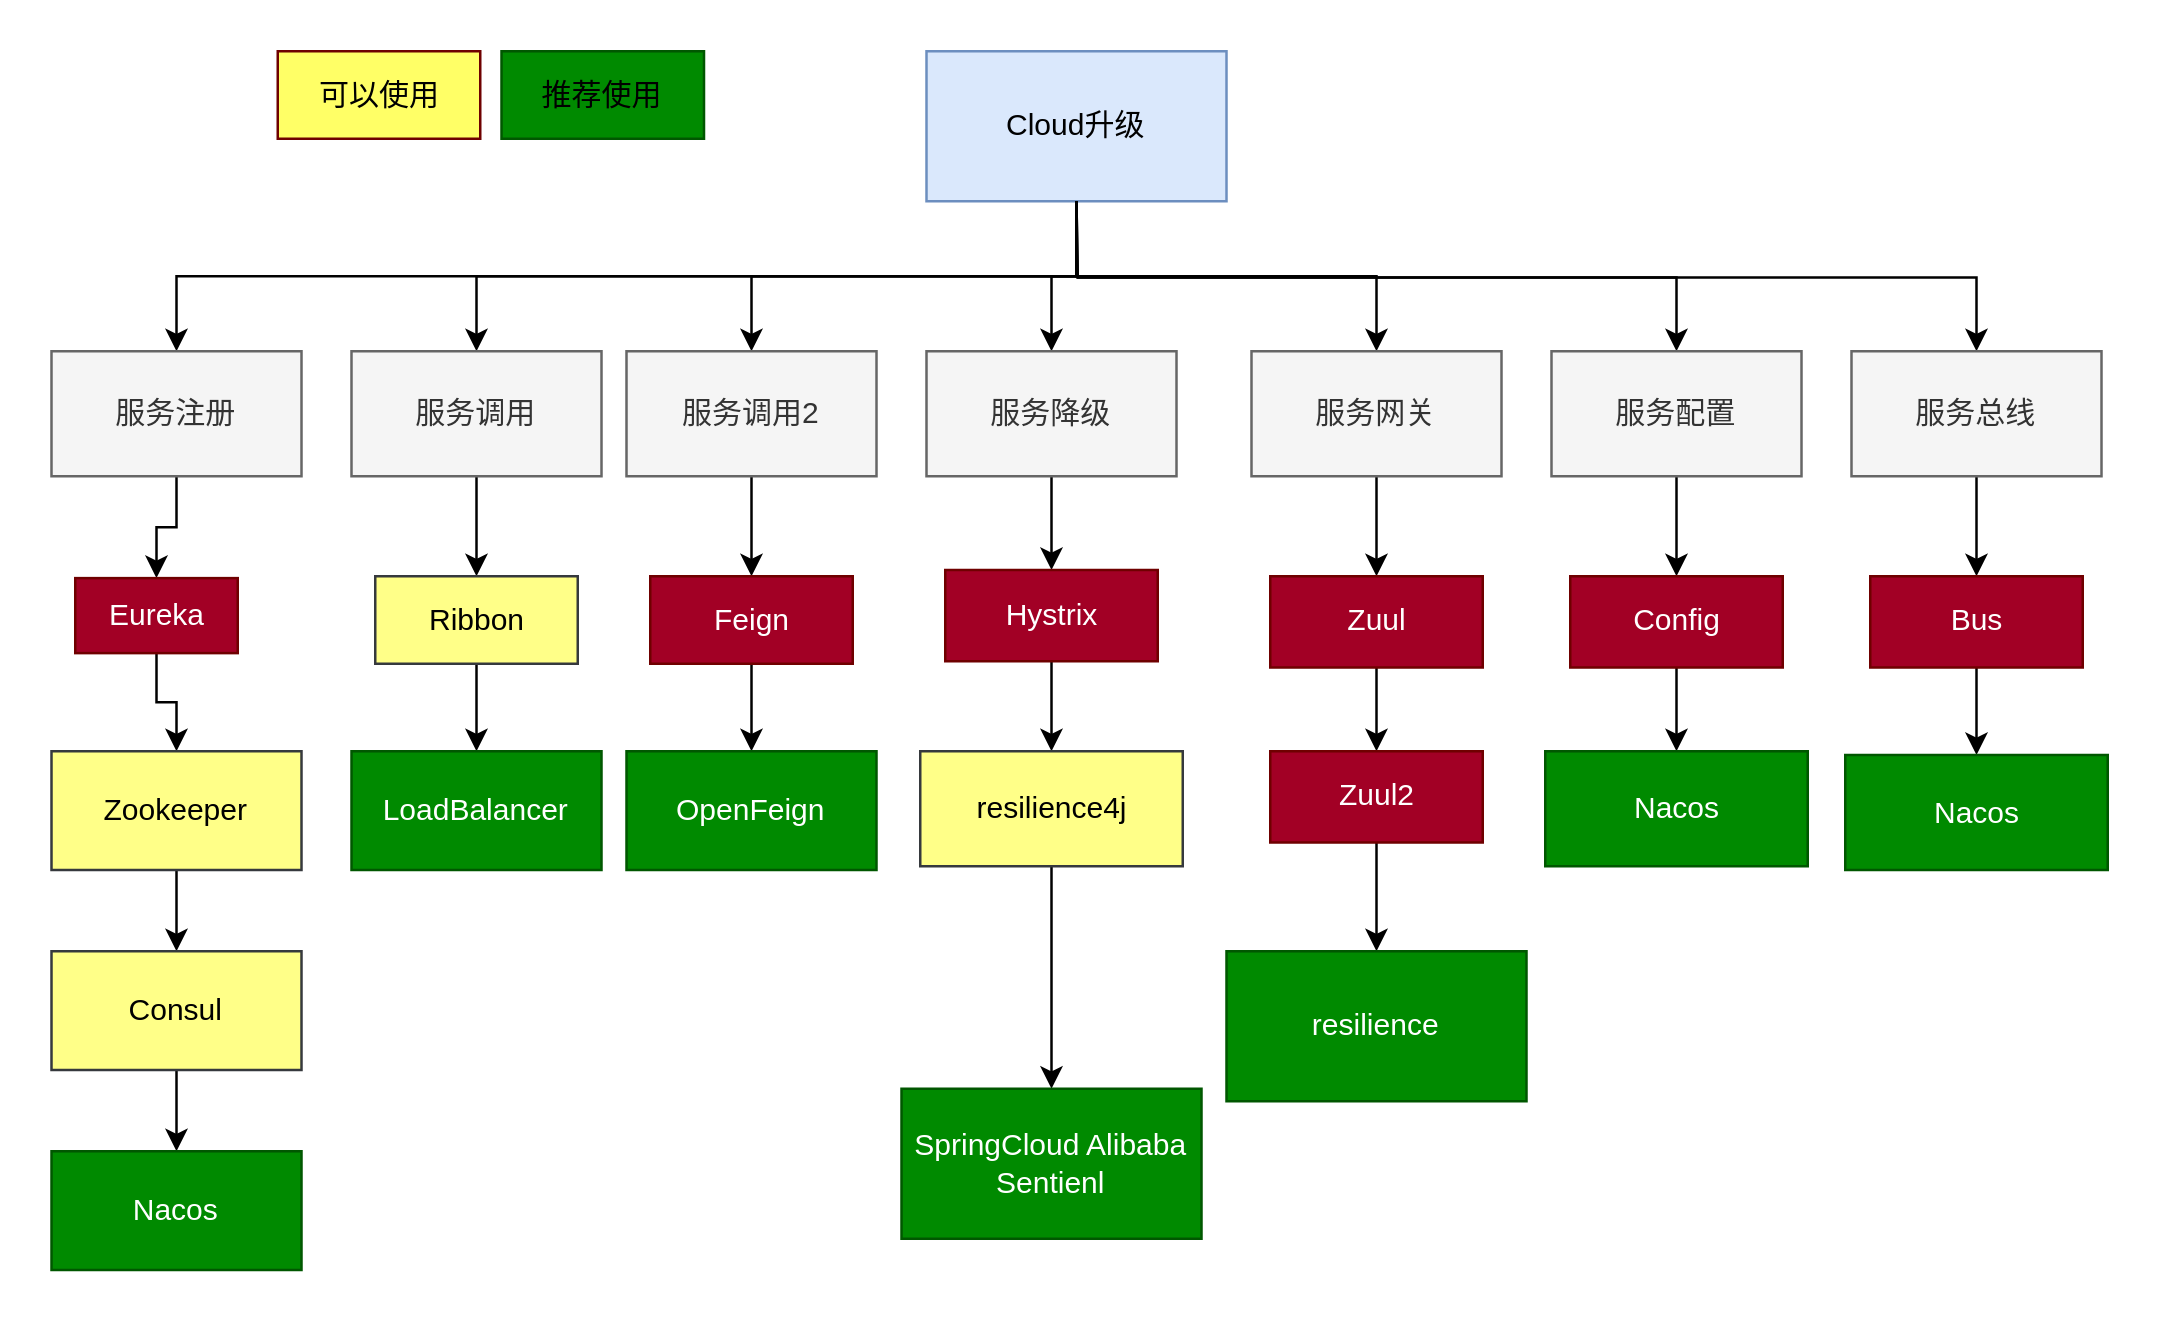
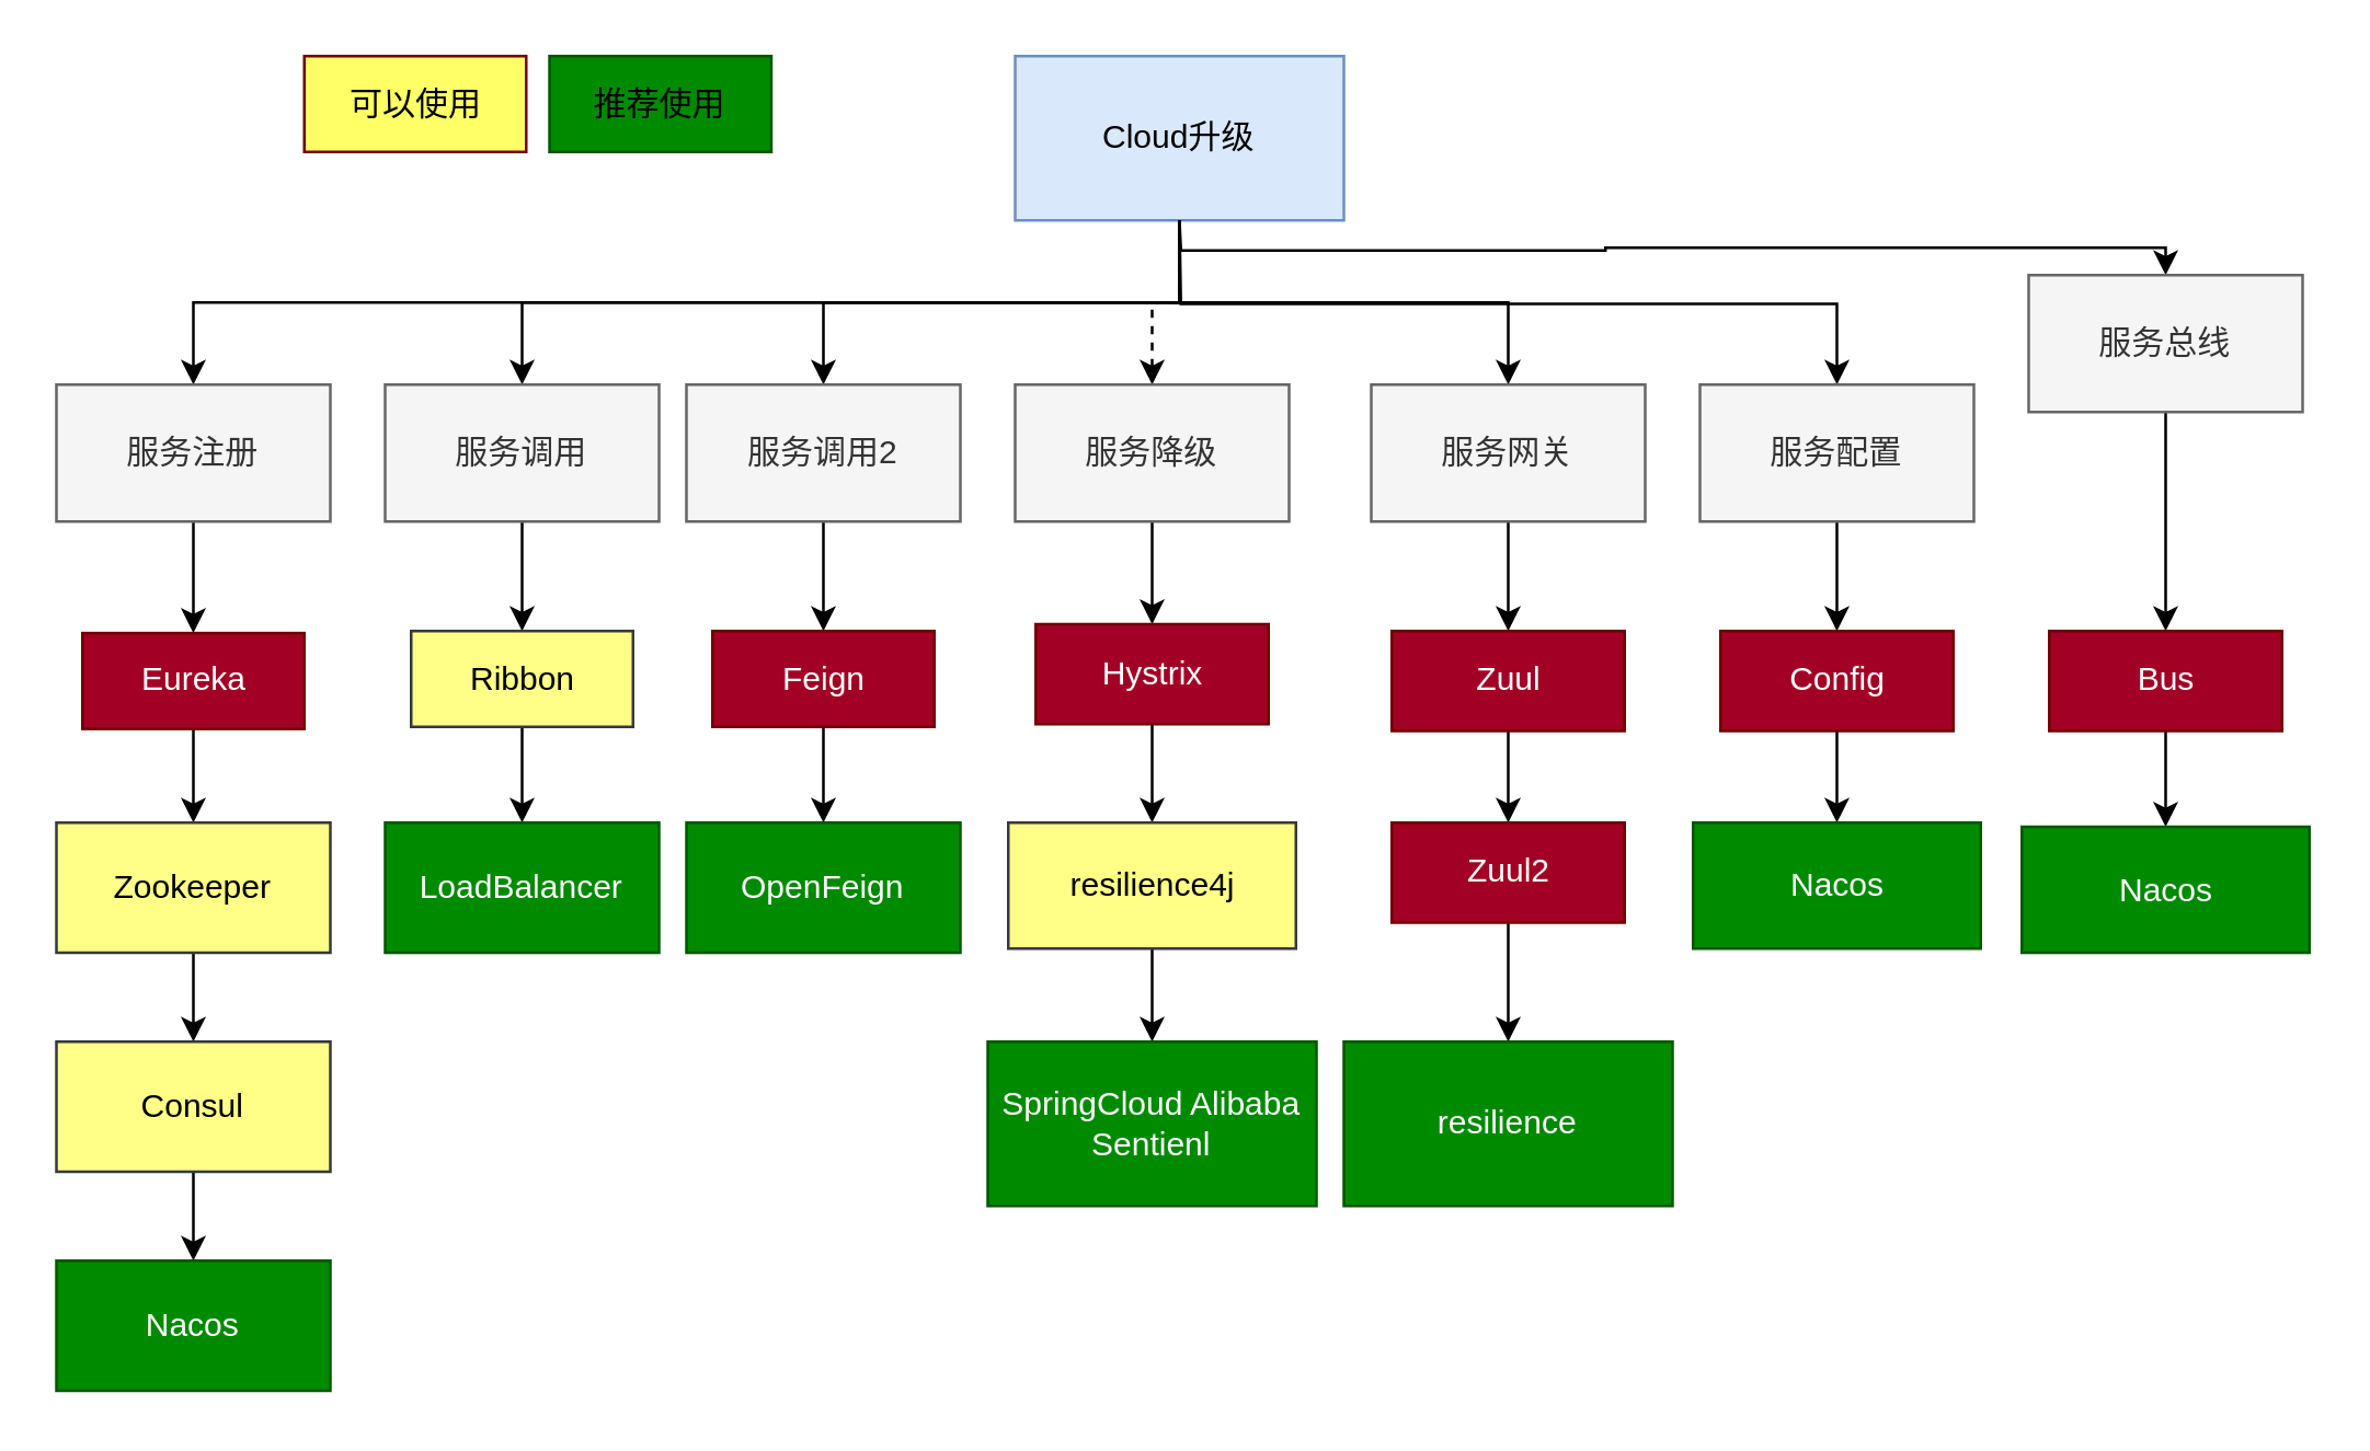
  <mxCell id="0" />
  <mxCell id="1" parent="0" />
  <mxCell id="2" value="" style="edgeStyle=orthogonalEdgeStyle;html=1;rounded=0;entryX=0.5;entryY=0;entryDx=0;entryDy=0;" parent="1" source="3" target="5" edge="1"><mxGeometry relative="1" as="geometry"><Array as="points"><mxPoint x="430" y="110" /><mxPoint x="190" y="110" /></Array></mxGeometry></mxCell>
  <mxCell id="3" value="Cloud升级" style="whiteSpace=wrap;html=1;fillColor=#dae8fc;strokeColor=#6c8ebf;" parent="1" vertex="1"><mxGeometry x="370" width="120" height="60" as="geometry" y="20" /></mxCell>
  <mxCell id="4" value="" style="edgeStyle=orthogonalEdgeStyle;rounded=0;html=1;startArrow=none;startFill=0;endArrow=classic;endFill=1;strokeColor=#000000;" parent="1" source="5" target="13" edge="1"><mxGeometry relative="1" as="geometry" /></mxCell>
  <mxCell id="5" value="服务调用" style="whiteSpace=wrap;html=1;fillColor=#f5f5f5;fontColor=#333333;strokeColor=#666666;" parent="1" vertex="1"><mxGeometry x="140" y="140" width="100" height="50" as="geometry" /></mxCell>
  <mxCell id="6" style="edgeStyle=orthogonalEdgeStyle;rounded=0;html=1;exitX=0.5;exitY=0;exitDx=0;exitDy=0;entryX=0.5;entryY=1;entryDx=0;entryDy=0;startArrow=classic;startFill=1;endArrow=none;endFill=0;" parent="1" source="8" target="3" edge="1"><mxGeometry relative="1" as="geometry" /></mxCell>
  <mxCell id="7" style="edgeStyle=orthogonalEdgeStyle;rounded=0;html=1;exitX=0.5;exitY=1;exitDx=0;exitDy=0;entryX=0.5;entryY=0;entryDx=0;entryDy=0;startArrow=none;startFill=0;endArrow=classic;endFill=1;strokeColor=#000000;" parent="1" source="8" target="16" edge="1"><mxGeometry relative="1" as="geometry" /></mxCell>
  <mxCell id="8" value="服务调用2" style="whiteSpace=wrap;html=1;fillColor=#f5f5f5;fontColor=#333333;strokeColor=#666666;" parent="1" vertex="1"><mxGeometry x="250" y="140" width="100" height="50" as="geometry" /></mxCell>
- <mxCell id="9" value="" style="edgeStyle=orthogonalEdgeStyle;rounded=0;html=1;startArrow=classic;startFill=1;endArrow=none;endFill=0;strokeColor=#000000;" parent="1" source="11" target="3" edge="1"><mxGeometry relative="1" as="geometry" /></mxCell>
+ <mxCell id="9" value="" style="edgeStyle=orthogonalEdgeStyle;rounded=0;html=1;startArrow=classic;startFill=1;endArrow=none;endFill=0;strokeColor=#000000;dashed=1;" parent="1" source="11" target="3" edge="1"><mxGeometry relative="1" as="geometry" /></mxCell>
  <mxCell id="10" value="" style="edgeStyle=orthogonalEdgeStyle;rounded=0;html=1;startArrow=none;startFill=0;endArrow=classic;endFill=1;strokeColor=#000000;" parent="1" source="11" target="19" edge="1"><mxGeometry relative="1" as="geometry" /></mxCell>
  <mxCell id="11" value="服务降级" style="whiteSpace=wrap;html=1;fillColor=#f5f5f5;fontColor=#333333;strokeColor=#666666;" parent="1" vertex="1"><mxGeometry x="370" y="140" width="100" height="50" as="geometry" /></mxCell>
  <mxCell id="12" value="" style="edgeStyle=orthogonalEdgeStyle;rounded=0;html=1;startArrow=none;startFill=0;endArrow=classic;endFill=1;strokeColor=#000000;" parent="1" source="13" target="14" edge="1"><mxGeometry relative="1" as="geometry" /></mxCell>
  <mxCell id="13" value="Ribbon" style="whiteSpace=wrap;html=1;fillColor=#ffff88;strokeColor=#36393d;" parent="1" vertex="1"><mxGeometry x="149.5" y="230" width="81" height="35" as="geometry" /></mxCell>
  <mxCell id="14" value="LoadBalancer" style="whiteSpace=wrap;html=1;fillColor=#008a00;strokeColor=#005700;fontColor=#ffffff;" parent="1" vertex="1"><mxGeometry x="140" y="300" width="100" height="47.5" as="geometry" /></mxCell>
  <mxCell id="15" value="" style="edgeStyle=orthogonalEdgeStyle;rounded=0;html=1;startArrow=none;startFill=0;endArrow=classic;endFill=1;strokeColor=#000000;" parent="1" source="16" target="17" edge="1"><mxGeometry relative="1" as="geometry" /></mxCell>
  <mxCell id="16" value="Feign" style="whiteSpace=wrap;html=1;fillColor=#a20025;strokeColor=#6F0000;fontColor=#ffffff;" parent="1" vertex="1"><mxGeometry x="259.5" y="230" width="81" height="35" as="geometry" /></mxCell>
  <mxCell id="17" value="OpenFeign" style="whiteSpace=wrap;html=1;strokeColor=#005700;fillColor=#008a00;fontColor=#ffffff;" parent="1" vertex="1"><mxGeometry x="250" y="300" width="100" height="47.5" as="geometry" /></mxCell>
  <mxCell id="18" value="" style="edgeStyle=orthogonalEdgeStyle;rounded=0;html=1;startArrow=none;startFill=0;endArrow=classic;endFill=1;strokeColor=#000000;" parent="1" source="19" target="21" edge="1"><mxGeometry relative="1" as="geometry" /></mxCell>
  <mxCell id="19" value="Hystrix" style="whiteSpace=wrap;html=1;fillColor=#a20025;strokeColor=#6F0000;fontColor=#ffffff;" parent="1" vertex="1"><mxGeometry x="377.5" y="227.5" width="85" height="36.5" as="geometry" /></mxCell>
  <mxCell id="20" value="" style="edgeStyle=orthogonalEdgeStyle;rounded=0;html=1;startArrow=none;startFill=0;endArrow=classic;endFill=1;strokeColor=#000000;" parent="1" source="21" target="22" edge="1"><mxGeometry relative="1" as="geometry" /></mxCell>
  <mxCell id="21" value="resilience4j" style="whiteSpace=wrap;html=1;strokeColor=#36393d;fillColor=#ffff88;" parent="1" vertex="1"><mxGeometry x="367.5" y="300" width="105" height="46" as="geometry" /></mxCell>
- <mxCell id="22" value="SpringCloud Alibaba Sentienl" style="whiteSpace=wrap;html=1;strokeColor=#005700;fillColor=#008a00;fontColor=#ffffff;" parent="1" vertex="1"><mxGeometry x="360" y="435" width="120" height="60" as="geometry" /></mxCell>
+ <mxCell id="22" value="SpringCloud Alibaba Sentienl" style="whiteSpace=wrap;html=1;strokeColor=#005700;fillColor=#008a00;fontColor=#ffffff;" parent="1" vertex="1"><mxGeometry x="360" y="380" width="120" height="60" as="geometry" /></mxCell>
  <mxCell id="23" value="" style="edgeStyle=orthogonalEdgeStyle;rounded=0;html=1;startArrow=none;startFill=0;endArrow=classic;endFill=1;strokeColor=#000000;" parent="1" source="25" target="27" edge="1"><mxGeometry relative="1" as="geometry" /></mxCell>
  <mxCell id="24" style="edgeStyle=orthogonalEdgeStyle;rounded=0;html=1;exitX=0.5;exitY=0;exitDx=0;exitDy=0;entryX=0.5;entryY=1;entryDx=0;entryDy=0;startArrow=classic;startFill=1;endArrow=none;endFill=0;strokeColor=#000000;" parent="1" source="25" target="3" edge="1"><mxGeometry relative="1" as="geometry" /></mxCell>
  <mxCell id="25" value="服务网关" style="whiteSpace=wrap;html=1;fillColor=#f5f5f5;fontColor=#333333;strokeColor=#666666;" parent="1" vertex="1"><mxGeometry x="500" y="140" width="100" height="50" as="geometry" /></mxCell>
  <mxCell id="26" value="" style="edgeStyle=orthogonalEdgeStyle;rounded=0;html=1;startArrow=none;startFill=0;endArrow=classic;endFill=1;strokeColor=#000000;" parent="1" source="27" target="29" edge="1"><mxGeometry relative="1" as="geometry" /></mxCell>
  <mxCell id="27" value="Zuul" style="whiteSpace=wrap;html=1;fillColor=#a20025;strokeColor=#6F0000;fontColor=#ffffff;" parent="1" vertex="1"><mxGeometry x="507.5" y="230" width="85" height="36.5" as="geometry" /></mxCell>
  <mxCell id="28" value="" style="edgeStyle=orthogonalEdgeStyle;rounded=0;html=1;startArrow=none;startFill=0;endArrow=classic;endFill=1;strokeColor=#000000;" parent="1" source="29" target="30" edge="1"><mxGeometry relative="1" as="geometry" /></mxCell>
  <mxCell id="29" value="Zuul2" style="whiteSpace=wrap;html=1;fillColor=#a20025;strokeColor=#6F0000;fontColor=#ffffff;" parent="1" vertex="1"><mxGeometry x="507.5" y="300" width="85" height="36.5" as="geometry" /></mxCell>
  <mxCell id="30" value="resilience" style="whiteSpace=wrap;html=1;strokeColor=#005700;fillColor=#008a00;fontColor=#ffffff;" parent="1" vertex="1"><mxGeometry x="490" y="380" width="120" height="60" as="geometry" /></mxCell>
  <mxCell id="31" style="edgeStyle=orthogonalEdgeStyle;rounded=0;html=1;exitX=0.5;exitY=1;exitDx=0;exitDy=0;entryX=0.5;entryY=0;entryDx=0;entryDy=0;startArrow=none;startFill=0;endArrow=classic;endFill=1;strokeColor=#000000;" parent="1" source="33" target="35" edge="1"><mxGeometry relative="1" as="geometry" /></mxCell>
  <mxCell id="32" style="edgeStyle=orthogonalEdgeStyle;rounded=0;html=1;exitX=0.5;exitY=0;exitDx=0;exitDy=0;startArrow=classic;startFill=1;endArrow=none;endFill=0;strokeColor=#000000;" parent="1" source="33" edge="1"><mxGeometry relative="1" as="geometry"><mxPoint x="430" y="80" as="targetPoint" /></mxGeometry></mxCell>
  <mxCell id="33" value="服务配置" style="whiteSpace=wrap;html=1;fillColor=#f5f5f5;fontColor=#333333;strokeColor=#666666;" parent="1" vertex="1"><mxGeometry x="620" y="140" width="100" height="50" as="geometry" /></mxCell>
  <mxCell id="34" value="" style="edgeStyle=orthogonalEdgeStyle;rounded=0;html=1;startArrow=none;startFill=0;endArrow=classic;endFill=1;strokeColor=#000000;" parent="1" source="35" target="36" edge="1"><mxGeometry relative="1" as="geometry" /></mxCell>
  <mxCell id="35" value="Config" style="whiteSpace=wrap;html=1;fillColor=#a20025;strokeColor=#6F0000;fontColor=#ffffff;" parent="1" vertex="1"><mxGeometry x="627.5" y="230" width="85" height="36.5" as="geometry" /></mxCell>
  <mxCell id="36" value="Nacos" style="whiteSpace=wrap;html=1;strokeColor=#005700;fillColor=#008a00;fontColor=#ffffff;" parent="1" vertex="1"><mxGeometry x="617.5" y="300" width="105" height="46" as="geometry" /></mxCell>
  <mxCell id="37" value="" style="edgeStyle=orthogonalEdgeStyle;rounded=0;html=1;startArrow=none;startFill=0;endArrow=classic;endFill=1;strokeColor=#000000;" parent="1" source="39" target="41" edge="1"><mxGeometry relative="1" as="geometry" /></mxCell>
  <mxCell id="38" style="edgeStyle=orthogonalEdgeStyle;rounded=0;html=1;exitX=0.5;exitY=0;exitDx=0;exitDy=0;startArrow=classic;startFill=1;endArrow=none;endFill=0;strokeColor=#000000;" parent="1" source="39" edge="1"><mxGeometry relative="1" as="geometry"><mxPoint x="430" y="80" as="targetPoint" /></mxGeometry></mxCell>
- <mxCell id="39" value="服务总线" style="whiteSpace=wrap;html=1;fillColor=#f5f5f5;fontColor=#333333;strokeColor=#666666;" parent="1" vertex="1"><mxGeometry x="740" y="140" width="100" height="50" as="geometry" /></mxCell>
+ <mxCell id="39" value="服务总线" style="whiteSpace=wrap;html=1;fillColor=#f5f5f5;fontColor=#333333;strokeColor=#666666;" parent="1" vertex="1"><mxGeometry x="740" y="100" width="100" height="50" as="geometry" /></mxCell>
  <mxCell id="40" value="" style="edgeStyle=orthogonalEdgeStyle;rounded=0;html=1;startArrow=none;startFill=0;endArrow=classic;endFill=1;strokeColor=#000000;" parent="1" source="41" target="42" edge="1"><mxGeometry relative="1" as="geometry" /></mxCell>
  <mxCell id="41" value="Bus" style="whiteSpace=wrap;html=1;fillColor=#a20025;strokeColor=#6F0000;fontColor=#ffffff;" parent="1" vertex="1"><mxGeometry x="747.5" y="230" width="85" height="36.5" as="geometry" /></mxCell>
  <mxCell id="42" value="Nacos" style="whiteSpace=wrap;html=1;strokeColor=#005700;fillColor=#008a00;fontColor=#ffffff;" parent="1" vertex="1"><mxGeometry x="737.5" y="301.5" width="105" height="46" as="geometry" /></mxCell>
  <mxCell id="43" style="edgeStyle=orthogonalEdgeStyle;rounded=0;html=1;exitX=0.5;exitY=1;exitDx=0;exitDy=0;entryX=0.5;entryY=0;entryDx=0;entryDy=0;startArrow=none;startFill=0;endArrow=classic;endFill=1;strokeColor=#000000;" parent="1" source="45" target="47" edge="1"><mxGeometry relative="1" as="geometry" /></mxCell>
  <mxCell id="44" style="edgeStyle=orthogonalEdgeStyle;rounded=0;html=1;exitX=0.5;exitY=0;exitDx=0;exitDy=0;entryX=0.5;entryY=1;entryDx=0;entryDy=0;startArrow=classic;startFill=1;endArrow=none;endFill=0;strokeColor=#000000;" parent="1" source="45" target="3" edge="1"><mxGeometry relative="1" as="geometry" /></mxCell>
  <mxCell id="45" value="服务注册" style="whiteSpace=wrap;html=1;fillColor=#f5f5f5;fontColor=#333333;strokeColor=#666666;" parent="1" vertex="1"><mxGeometry x="20" y="140" width="100" height="50" as="geometry" /></mxCell>
  <mxCell id="46" style="edgeStyle=orthogonalEdgeStyle;rounded=0;html=1;exitX=0.5;exitY=1;exitDx=0;exitDy=0;entryX=0.5;entryY=0;entryDx=0;entryDy=0;startArrow=none;startFill=0;endArrow=classic;endFill=1;strokeColor=#000000;" parent="1" source="47" target="49" edge="1"><mxGeometry relative="1" as="geometry" /></mxCell>
- <mxCell id="47" value="Eureka" style="whiteSpace=wrap;html=1;fillColor=#a20025;strokeColor=#6F0000;fontColor=#ffffff;" parent="1" vertex="1"><mxGeometry x="29.5" y="230.75" width="65" height="30" as="geometry" /></mxCell>
+ <mxCell id="47" value="Eureka" style="whiteSpace=wrap;html=1;fillColor=#a20025;strokeColor=#6F0000;fontColor=#ffffff;" parent="1" vertex="1"><mxGeometry x="29.5" y="230.75" width="81" height="35" as="geometry" /></mxCell>
  <mxCell id="48" style="edgeStyle=orthogonalEdgeStyle;rounded=0;html=1;exitX=0.5;exitY=1;exitDx=0;exitDy=0;entryX=0.5;entryY=0;entryDx=0;entryDy=0;startArrow=none;startFill=0;endArrow=classic;endFill=1;strokeColor=#000000;" parent="1" source="49" target="51" edge="1"><mxGeometry relative="1" as="geometry" /></mxCell>
  <mxCell id="49" value="Zookeeper" style="whiteSpace=wrap;html=1;fillColor=#ffff88;strokeColor=#36393d;" parent="1" vertex="1"><mxGeometry x="20" y="300" width="100" height="47.5" as="geometry" /></mxCell>
  <mxCell id="50" value="" style="edgeStyle=orthogonalEdgeStyle;rounded=0;html=1;startArrow=none;startFill=0;endArrow=classic;endFill=1;strokeColor=#000000;" parent="1" source="51" target="52" edge="1"><mxGeometry relative="1" as="geometry" /></mxCell>
  <mxCell id="51" value="Consul" style="whiteSpace=wrap;html=1;fillColor=#ffff88;strokeColor=#36393d;" parent="1" vertex="1"><mxGeometry x="20" y="380" width="100" height="47.5" as="geometry" /></mxCell>
  <mxCell id="52" value="Nacos" style="whiteSpace=wrap;html=1;fillColor=#008a00;strokeColor=#005700;fontColor=#ffffff;" parent="1" vertex="1"><mxGeometry x="20" y="460" width="100" height="47.5" as="geometry" /></mxCell>
  <mxCell id="53" value="&lt;span style=&quot;color: rgb(0 , 0 , 0)&quot;&gt;可以使用&lt;/span&gt;" style="whiteSpace=wrap;html=1;fillColor=#FFFF66;strokeColor=#6F0000;fontColor=#ffffff;" vertex="1" parent="1"><mxGeometry x="110.5" width="81" height="35" as="geometry" y="20" /></mxCell>
  <mxCell id="54" value="&lt;span style=&quot;color: rgb(0 , 0 , 0)&quot;&gt;推荐使用&lt;/span&gt;" style="whiteSpace=wrap;html=1;fillColor=#008a00;strokeColor=#005700;fontColor=#ffffff;" vertex="1" parent="1"><mxGeometry x="200" width="81" height="35" as="geometry" y="20" /></mxCell>
